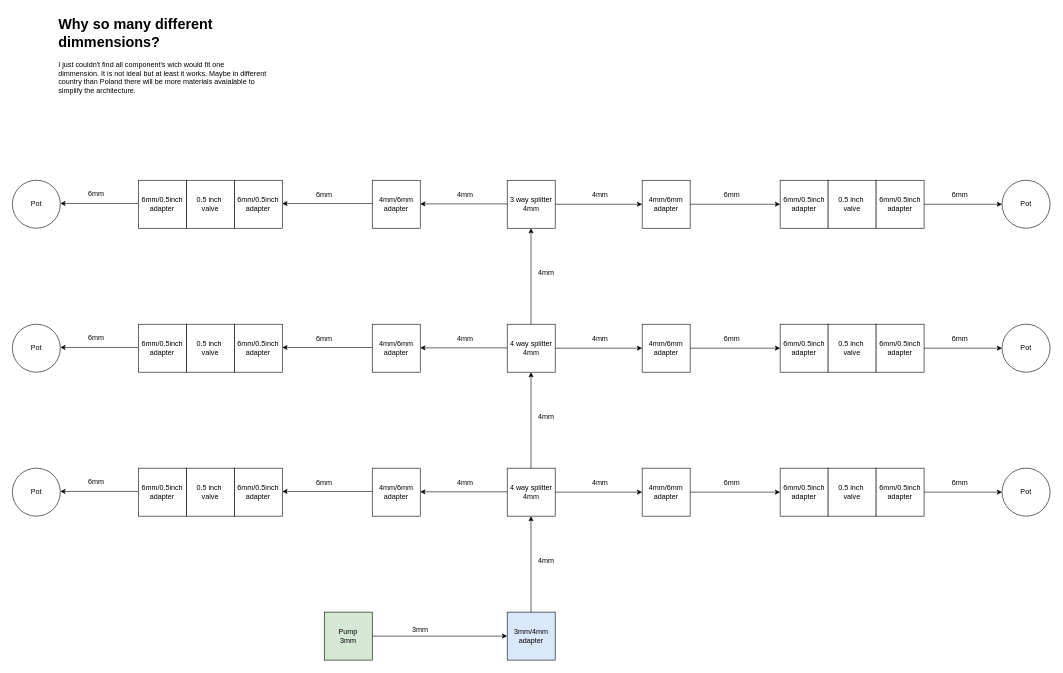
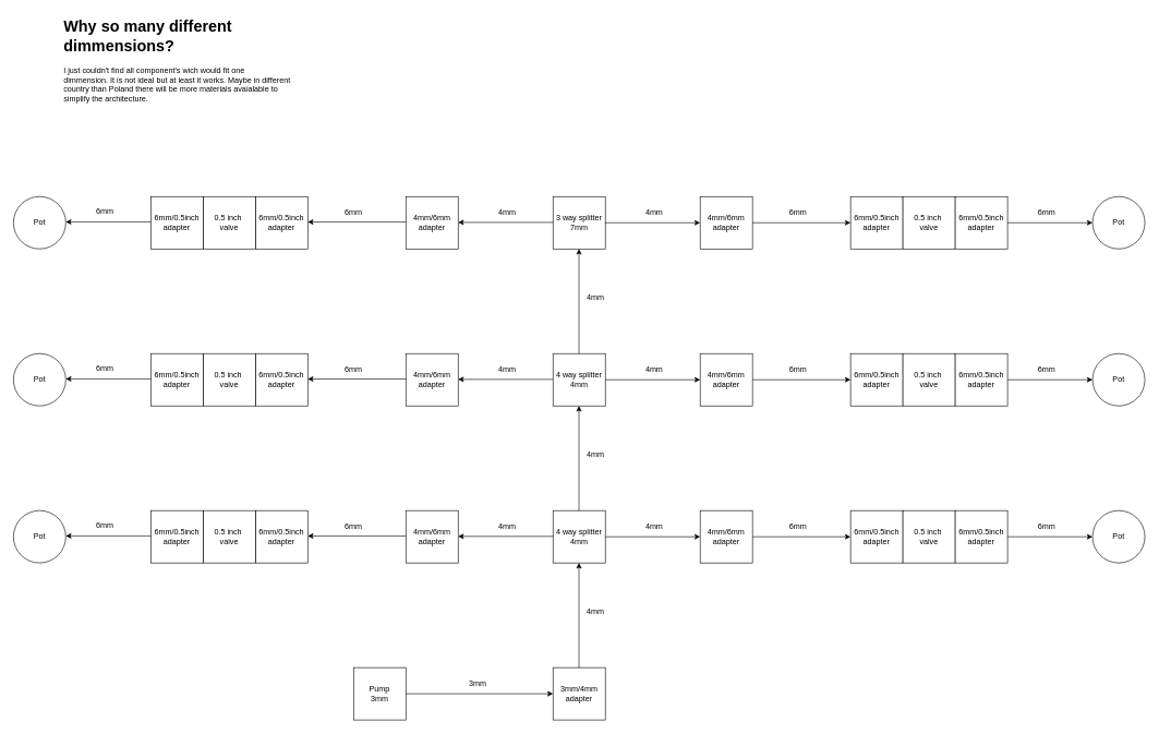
  <mxCell id="0" />
  <mxCell id="1" parent="0" />
- <mxCell id="2" value="Pump&lt;br&gt;3mm" style="whiteSpace=wrap;html=1;aspect=fixed;fillColor=#d5e8d4;" vertex="1" parent="1"><mxGeometry x="540" y="1020" width="80" height="80" as="geometry" /></mxCell>
+ <mxCell id="2" value="Pump&lt;br&gt;3mm" style="whiteSpace=wrap;html=1;aspect=fixed;" vertex="1" parent="1"><mxGeometry x="540" y="1020" width="80" height="80" as="geometry" /></mxCell>
  <mxCell id="3" value="" style="endArrow=classic;html=1;rounded=0;entryX=0;entryY=0.5;entryDx=0;entryDy=0;" edge="1" parent="1" target="4"><mxGeometry width="50" height="50" relative="1" as="geometry"><mxPoint x="620" y="1060" as="sourcePoint" /><mxPoint x="840" y="1060" as="targetPoint" /></mxGeometry></mxCell>
- <mxCell id="4" value="3mm/4mm&lt;div&gt;adapter&lt;/div&gt;" style="whiteSpace=wrap;html=1;aspect=fixed;fillColor=#dae8fc;" vertex="1" parent="1"><mxGeometry x="845" y="1020" width="80" height="80" as="geometry" /></mxCell>
- <mxCell id="5" value="3mm" style="text;html=1;align=center;verticalAlign=middle;whiteSpace=wrap;rounded=0;" vertex="1" parent="1"><mxGeometry x="670" y="1035" width="60" height="30" as="geometry" /></mxCell>
+ <mxCell id="4" value="3mm/4mm&lt;div&gt;adapter&lt;/div&gt;" style="whiteSpace=wrap;html=1;aspect=fixed;" vertex="1" parent="1"><mxGeometry x="845" y="1020" width="80" height="80" as="geometry" /></mxCell>
+ <mxCell id="5" value="3mm" style="text;html=1;align=center;verticalAlign=middle;whiteSpace=wrap;rounded=0;" vertex="1" parent="1"><mxGeometry x="700" y="1030" width="60" height="30" as="geometry" /></mxCell>
  <mxCell id="6" value="" style="endArrow=classic;html=1;rounded=0;" edge="1" parent="1"><mxGeometry width="50" height="50" relative="1" as="geometry"><mxPoint x="884.71" y="1020" as="sourcePoint" /><mxPoint x="884.71" y="860" as="targetPoint" /></mxGeometry></mxCell>
  <mxCell id="7" value="4mm" style="text;html=1;align=center;verticalAlign=middle;whiteSpace=wrap;rounded=0;" vertex="1" parent="1"><mxGeometry x="880" y="920" width="60" height="30" as="geometry" /></mxCell>
  <mxCell id="8" value="4 way splitter&lt;br&gt;4mm" style="whiteSpace=wrap;html=1;aspect=fixed;" vertex="1" parent="1"><mxGeometry x="845" y="780" width="80" height="80" as="geometry" /></mxCell>
  <mxCell id="9" value="" style="endArrow=classic;html=1;rounded=0;exitX=1;exitY=0.5;exitDx=0;exitDy=0;entryX=0;entryY=0.5;entryDx=0;entryDy=0;" edge="1" parent="1" source="8" target="10"><mxGeometry width="50" height="50" relative="1" as="geometry"><mxPoint x="930" y="820" as="sourcePoint" /><mxPoint x="980" y="820" as="targetPoint" /></mxGeometry></mxCell>
  <mxCell id="10" value="4mm/6mm&lt;div&gt;adapter&lt;/div&gt;" style="whiteSpace=wrap;html=1;aspect=fixed;" vertex="1" parent="1"><mxGeometry x="1070" y="780" width="80" height="80" as="geometry" /></mxCell>
  <mxCell id="11" value="4mm" style="text;html=1;align=center;verticalAlign=middle;whiteSpace=wrap;rounded=0;" vertex="1" parent="1"><mxGeometry x="970" y="790" width="60" height="30" as="geometry" /></mxCell>
  <mxCell id="12" value="" style="endArrow=classic;html=1;rounded=0;exitX=1;exitY=0.5;exitDx=0;exitDy=0;entryX=0;entryY=0.5;entryDx=0;entryDy=0;" edge="1" parent="1" target="22"><mxGeometry width="50" height="50" relative="1" as="geometry"><mxPoint x="1150" y="820" as="sourcePoint" /><mxPoint x="1295" y="820" as="targetPoint" /></mxGeometry></mxCell>
  <mxCell id="13" value="6mm" style="text;html=1;align=center;verticalAlign=middle;whiteSpace=wrap;rounded=0;" vertex="1" parent="1"><mxGeometry x="1190" y="790" width="60" height="30" as="geometry" /></mxCell>
  <mxCell id="14" value="" style="endArrow=classic;html=1;rounded=0;exitX=1;exitY=0.5;exitDx=0;exitDy=0;entryX=0;entryY=0.5;entryDx=0;entryDy=0;" edge="1" parent="1" source="24" target="15"><mxGeometry width="50" height="50" relative="1" as="geometry"><mxPoint x="1630" y="710.571" as="sourcePoint" /><mxPoint x="1500" y="650" as="targetPoint" /></mxGeometry></mxCell>
  <mxCell id="15" value="Pot" style="ellipse;whiteSpace=wrap;html=1;aspect=fixed;" vertex="1" parent="1"><mxGeometry x="1670" y="780" width="80" height="80" as="geometry" /></mxCell>
  <mxCell id="16" value="6mm" style="text;html=1;align=center;verticalAlign=middle;whiteSpace=wrap;rounded=0;" vertex="1" parent="1"><mxGeometry x="1570" y="788.86" width="60" height="30" as="geometry" /></mxCell>
  <mxCell id="17" value="" style="endArrow=none;html=1;rounded=0;exitX=1;exitY=0.5;exitDx=0;exitDy=0;entryX=0;entryY=0.5;entryDx=0;entryDy=0;startFill=1;startArrow=classic;" edge="1" parent="1"><mxGeometry width="50" height="50" relative="1" as="geometry"><mxPoint x="700" y="819.43" as="sourcePoint" /><mxPoint x="845" y="819.43" as="targetPoint" /></mxGeometry></mxCell>
  <mxCell id="18" value="4mm/6mm&lt;div&gt;adapter&lt;/div&gt;" style="whiteSpace=wrap;html=1;aspect=fixed;" vertex="1" parent="1"><mxGeometry x="620" y="780" width="80" height="80" as="geometry" /></mxCell>
  <mxCell id="19" value="4mm" style="text;html=1;align=center;verticalAlign=middle;whiteSpace=wrap;rounded=0;" vertex="1" parent="1"><mxGeometry x="745" y="789.43" width="60" height="30" as="geometry" /></mxCell>
  <mxCell id="20" value="" style="endArrow=none;html=1;rounded=0;exitX=1;exitY=0.5;exitDx=0;exitDy=0;entryX=0;entryY=0.5;entryDx=0;entryDy=0;startFill=1;startArrow=classic;" edge="1" parent="1"><mxGeometry width="50" height="50" relative="1" as="geometry"><mxPoint x="470" y="818.86" as="sourcePoint" /><mxPoint x="620" y="818.86" as="targetPoint" /></mxGeometry></mxCell>
  <mxCell id="21" value="6mm" style="text;html=1;align=center;verticalAlign=middle;whiteSpace=wrap;rounded=0;" vertex="1" parent="1"><mxGeometry x="510" y="788.86" width="60" height="30" as="geometry" /></mxCell>
  <mxCell id="22" value="6mm/0.5inch&lt;div&gt;adapter&lt;/div&gt;" style="whiteSpace=wrap;html=1;aspect=fixed;" vertex="1" parent="1"><mxGeometry x="1300" y="780" width="80" height="80" as="geometry" /></mxCell>
  <mxCell id="23" value="0.5 inch&amp;nbsp;&lt;div&gt;valve&lt;/div&gt;" style="whiteSpace=wrap;html=1;aspect=fixed;" vertex="1" parent="1"><mxGeometry x="1380" y="780" width="80" height="80" as="geometry" /></mxCell>
  <mxCell id="24" value="6mm/0.5inch&lt;div&gt;adapter&lt;/div&gt;" style="whiteSpace=wrap;html=1;aspect=fixed;" vertex="1" parent="1"><mxGeometry x="1460" y="780" width="80" height="80" as="geometry" /></mxCell>
  <mxCell id="25" value="Pot" style="ellipse;whiteSpace=wrap;html=1;aspect=fixed;" vertex="1" parent="1"><mxGeometry x="20" y="780" width="80" height="80" as="geometry" /></mxCell>
  <mxCell id="26" value="6mm/0.5inch&lt;div&gt;adapter&lt;/div&gt;" style="whiteSpace=wrap;html=1;aspect=fixed;" vertex="1" parent="1"><mxGeometry x="390" y="780" width="80" height="80" as="geometry" /></mxCell>
  <mxCell id="27" value="0.5 inch&amp;nbsp;&lt;div&gt;valve&lt;/div&gt;" style="whiteSpace=wrap;html=1;aspect=fixed;" vertex="1" parent="1"><mxGeometry x="310" y="780" width="80" height="80" as="geometry" /></mxCell>
  <mxCell id="28" value="6mm/0.5inch&lt;div&gt;adapter&lt;/div&gt;" style="whiteSpace=wrap;html=1;aspect=fixed;" vertex="1" parent="1"><mxGeometry x="230" y="780" width="80" height="80" as="geometry" /></mxCell>
  <mxCell id="29" value="" style="endArrow=none;html=1;rounded=0;exitX=1;exitY=0.5;exitDx=0;exitDy=0;entryX=0;entryY=0.5;entryDx=0;entryDy=0;startFill=1;startArrow=classic;" edge="1" parent="1"><mxGeometry width="50" height="50" relative="1" as="geometry"><mxPoint x="100" y="818.74" as="sourcePoint" /><mxPoint x="230" y="818.74" as="targetPoint" /></mxGeometry></mxCell>
  <mxCell id="30" value="6mm" style="text;html=1;align=center;verticalAlign=middle;whiteSpace=wrap;rounded=0;" vertex="1" parent="1"><mxGeometry x="130" y="787.6" width="60" height="30" as="geometry" /></mxCell>
  <mxCell id="31" value="" style="endArrow=classic;html=1;rounded=0;" edge="1" parent="1"><mxGeometry width="50" height="50" relative="1" as="geometry"><mxPoint x="884.71" y="780" as="sourcePoint" /><mxPoint x="884.71" y="620" as="targetPoint" /></mxGeometry></mxCell>
  <mxCell id="32" value="4mm" style="text;html=1;align=center;verticalAlign=middle;whiteSpace=wrap;rounded=0;" vertex="1" parent="1"><mxGeometry x="880" y="680" width="60" height="30" as="geometry" /></mxCell>
  <mxCell id="33" value="4 way splitter&lt;br&gt;4mm" style="whiteSpace=wrap;html=1;aspect=fixed;" vertex="1" parent="1"><mxGeometry x="845" y="540" width="80" height="80" as="geometry" /></mxCell>
  <mxCell id="34" value="" style="endArrow=classic;html=1;rounded=0;exitX=1;exitY=0.5;exitDx=0;exitDy=0;entryX=0;entryY=0.5;entryDx=0;entryDy=0;" edge="1" parent="1" source="33" target="35"><mxGeometry width="50" height="50" relative="1" as="geometry"><mxPoint x="930" y="580" as="sourcePoint" /><mxPoint x="980" y="580" as="targetPoint" /></mxGeometry></mxCell>
  <mxCell id="35" value="4mm/6mm&lt;div&gt;adapter&lt;/div&gt;" style="whiteSpace=wrap;html=1;aspect=fixed;" vertex="1" parent="1"><mxGeometry x="1070" y="540" width="80" height="80" as="geometry" /></mxCell>
  <mxCell id="36" value="4mm" style="text;html=1;align=center;verticalAlign=middle;whiteSpace=wrap;rounded=0;" vertex="1" parent="1"><mxGeometry x="970" y="550" width="60" height="30" as="geometry" /></mxCell>
  <mxCell id="37" value="" style="endArrow=classic;html=1;rounded=0;exitX=1;exitY=0.5;exitDx=0;exitDy=0;entryX=0;entryY=0.5;entryDx=0;entryDy=0;" edge="1" parent="1" target="47"><mxGeometry width="50" height="50" relative="1" as="geometry"><mxPoint x="1150" y="580" as="sourcePoint" /><mxPoint x="1295" y="580" as="targetPoint" /></mxGeometry></mxCell>
  <mxCell id="38" value="6mm" style="text;html=1;align=center;verticalAlign=middle;whiteSpace=wrap;rounded=0;" vertex="1" parent="1"><mxGeometry x="1190" y="550" width="60" height="30" as="geometry" /></mxCell>
  <mxCell id="39" value="" style="endArrow=classic;html=1;rounded=0;exitX=1;exitY=0.5;exitDx=0;exitDy=0;entryX=0;entryY=0.5;entryDx=0;entryDy=0;" edge="1" parent="1" source="49" target="40"><mxGeometry width="50" height="50" relative="1" as="geometry"><mxPoint x="1630" y="470.571" as="sourcePoint" /><mxPoint x="1500" y="410" as="targetPoint" /></mxGeometry></mxCell>
  <mxCell id="40" value="Pot" style="ellipse;whiteSpace=wrap;html=1;aspect=fixed;" vertex="1" parent="1"><mxGeometry x="1670" y="540" width="80" height="80" as="geometry" /></mxCell>
  <mxCell id="41" value="6mm" style="text;html=1;align=center;verticalAlign=middle;whiteSpace=wrap;rounded=0;" vertex="1" parent="1"><mxGeometry x="1570" y="548.86" width="60" height="30" as="geometry" /></mxCell>
  <mxCell id="42" value="" style="endArrow=none;html=1;rounded=0;exitX=1;exitY=0.5;exitDx=0;exitDy=0;entryX=0;entryY=0.5;entryDx=0;entryDy=0;startFill=1;startArrow=classic;" edge="1" parent="1"><mxGeometry width="50" height="50" relative="1" as="geometry"><mxPoint x="700" y="579.43" as="sourcePoint" /><mxPoint x="845" y="579.43" as="targetPoint" /></mxGeometry></mxCell>
  <mxCell id="43" value="4mm/6mm&lt;div&gt;adapter&lt;/div&gt;" style="whiteSpace=wrap;html=1;aspect=fixed;" vertex="1" parent="1"><mxGeometry x="620" y="540" width="80" height="80" as="geometry" /></mxCell>
  <mxCell id="44" value="4mm" style="text;html=1;align=center;verticalAlign=middle;whiteSpace=wrap;rounded=0;" vertex="1" parent="1"><mxGeometry x="745" y="549.43" width="60" height="30" as="geometry" /></mxCell>
  <mxCell id="45" value="" style="endArrow=none;html=1;rounded=0;exitX=1;exitY=0.5;exitDx=0;exitDy=0;entryX=0;entryY=0.5;entryDx=0;entryDy=0;startFill=1;startArrow=classic;" edge="1" parent="1"><mxGeometry width="50" height="50" relative="1" as="geometry"><mxPoint x="470" y="578.86" as="sourcePoint" /><mxPoint x="620" y="578.86" as="targetPoint" /></mxGeometry></mxCell>
  <mxCell id="46" value="6mm" style="text;html=1;align=center;verticalAlign=middle;whiteSpace=wrap;rounded=0;" vertex="1" parent="1"><mxGeometry x="510" y="548.86" width="60" height="30" as="geometry" /></mxCell>
  <mxCell id="47" value="6mm/0.5inch&lt;div&gt;adapter&lt;/div&gt;" style="whiteSpace=wrap;html=1;aspect=fixed;" vertex="1" parent="1"><mxGeometry x="1300" y="540" width="80" height="80" as="geometry" /></mxCell>
  <mxCell id="48" value="0.5 inch&amp;nbsp;&lt;div&gt;valve&lt;/div&gt;" style="whiteSpace=wrap;html=1;aspect=fixed;" vertex="1" parent="1"><mxGeometry x="1380" y="540" width="80" height="80" as="geometry" /></mxCell>
  <mxCell id="49" value="6mm/0.5inch&lt;div&gt;adapter&lt;/div&gt;" style="whiteSpace=wrap;html=1;aspect=fixed;" vertex="1" parent="1"><mxGeometry x="1460" y="540" width="80" height="80" as="geometry" /></mxCell>
  <mxCell id="50" value="Pot" style="ellipse;whiteSpace=wrap;html=1;aspect=fixed;" vertex="1" parent="1"><mxGeometry x="20" y="540" width="80" height="80" as="geometry" /></mxCell>
  <mxCell id="51" value="6mm/0.5inch&lt;div&gt;adapter&lt;/div&gt;" style="whiteSpace=wrap;html=1;aspect=fixed;" vertex="1" parent="1"><mxGeometry x="390" y="540" width="80" height="80" as="geometry" /></mxCell>
  <mxCell id="52" value="0.5 inch&amp;nbsp;&lt;div&gt;valve&lt;/div&gt;" style="whiteSpace=wrap;html=1;aspect=fixed;" vertex="1" parent="1"><mxGeometry x="310" y="540" width="80" height="80" as="geometry" /></mxCell>
  <mxCell id="53" value="6mm/0.5inch&lt;div&gt;adapter&lt;/div&gt;" style="whiteSpace=wrap;html=1;aspect=fixed;" vertex="1" parent="1"><mxGeometry x="230" y="540" width="80" height="80" as="geometry" /></mxCell>
  <mxCell id="54" value="" style="endArrow=none;html=1;rounded=0;exitX=1;exitY=0.5;exitDx=0;exitDy=0;entryX=0;entryY=0.5;entryDx=0;entryDy=0;startFill=1;startArrow=classic;" edge="1" parent="1"><mxGeometry width="50" height="50" relative="1" as="geometry"><mxPoint x="100" y="578.74" as="sourcePoint" /><mxPoint x="230" y="578.74" as="targetPoint" /></mxGeometry></mxCell>
  <mxCell id="55" value="6mm" style="text;html=1;align=center;verticalAlign=middle;whiteSpace=wrap;rounded=0;" vertex="1" parent="1"><mxGeometry x="130" y="547.6" width="60" height="30" as="geometry" /></mxCell>
- <mxCell id="56" value="3 way splitter&lt;br&gt;4mm" style="whiteSpace=wrap;html=1;aspect=fixed;" vertex="1" parent="1"><mxGeometry x="845" y="300" width="80" height="80" as="geometry" /></mxCell>
+ <mxCell id="56" value="3 way splitter&lt;br&gt;7mm" style="whiteSpace=wrap;html=1;aspect=fixed;" vertex="1" parent="1"><mxGeometry x="845" y="300" width="80" height="80" as="geometry" /></mxCell>
  <mxCell id="57" value="" style="endArrow=classic;html=1;rounded=0;exitX=1;exitY=0.5;exitDx=0;exitDy=0;entryX=0;entryY=0.5;entryDx=0;entryDy=0;" edge="1" parent="1" source="56" target="58"><mxGeometry width="50" height="50" relative="1" as="geometry"><mxPoint x="930" y="340" as="sourcePoint" /><mxPoint x="980" y="340" as="targetPoint" /></mxGeometry></mxCell>
  <mxCell id="58" value="4mm/6mm&lt;div&gt;adapter&lt;/div&gt;" style="whiteSpace=wrap;html=1;aspect=fixed;" vertex="1" parent="1"><mxGeometry x="1070" y="300" width="80" height="80" as="geometry" /></mxCell>
  <mxCell id="59" value="4mm" style="text;html=1;align=center;verticalAlign=middle;whiteSpace=wrap;rounded=0;" vertex="1" parent="1"><mxGeometry x="970" y="310" width="60" height="30" as="geometry" /></mxCell>
  <mxCell id="60" value="" style="endArrow=classic;html=1;rounded=0;exitX=1;exitY=0.5;exitDx=0;exitDy=0;entryX=0;entryY=0.5;entryDx=0;entryDy=0;" edge="1" parent="1" target="70"><mxGeometry width="50" height="50" relative="1" as="geometry"><mxPoint x="1150" y="340" as="sourcePoint" /><mxPoint x="1295" y="340" as="targetPoint" /></mxGeometry></mxCell>
  <mxCell id="61" value="6mm" style="text;html=1;align=center;verticalAlign=middle;whiteSpace=wrap;rounded=0;" vertex="1" parent="1"><mxGeometry x="1190" y="310" width="60" height="30" as="geometry" /></mxCell>
  <mxCell id="62" value="" style="endArrow=classic;html=1;rounded=0;exitX=1;exitY=0.5;exitDx=0;exitDy=0;entryX=0;entryY=0.5;entryDx=0;entryDy=0;" edge="1" parent="1" source="72" target="63"><mxGeometry width="50" height="50" relative="1" as="geometry"><mxPoint x="1630" y="230.571" as="sourcePoint" /><mxPoint x="1500" y="170" as="targetPoint" /></mxGeometry></mxCell>
  <mxCell id="63" value="Pot" style="ellipse;whiteSpace=wrap;html=1;aspect=fixed;" vertex="1" parent="1"><mxGeometry x="1670" y="300" width="80" height="80" as="geometry" /></mxCell>
  <mxCell id="64" value="6mm" style="text;html=1;align=center;verticalAlign=middle;whiteSpace=wrap;rounded=0;" vertex="1" parent="1"><mxGeometry x="1570" y="308.86" width="60" height="30" as="geometry" /></mxCell>
  <mxCell id="65" value="" style="endArrow=none;html=1;rounded=0;exitX=1;exitY=0.5;exitDx=0;exitDy=0;entryX=0;entryY=0.5;entryDx=0;entryDy=0;startFill=1;startArrow=classic;" edge="1" parent="1"><mxGeometry width="50" height="50" relative="1" as="geometry"><mxPoint x="700" y="339.43" as="sourcePoint" /><mxPoint x="845" y="339.43" as="targetPoint" /></mxGeometry></mxCell>
  <mxCell id="66" value="4mm/6mm&lt;div&gt;adapter&lt;/div&gt;" style="whiteSpace=wrap;html=1;aspect=fixed;" vertex="1" parent="1"><mxGeometry x="620" y="300" width="80" height="80" as="geometry" /></mxCell>
  <mxCell id="67" value="4mm" style="text;html=1;align=center;verticalAlign=middle;whiteSpace=wrap;rounded=0;" vertex="1" parent="1"><mxGeometry x="745" y="309.43" width="60" height="30" as="geometry" /></mxCell>
  <mxCell id="68" value="" style="endArrow=none;html=1;rounded=0;exitX=1;exitY=0.5;exitDx=0;exitDy=0;entryX=0;entryY=0.5;entryDx=0;entryDy=0;startFill=1;startArrow=classic;" edge="1" parent="1"><mxGeometry width="50" height="50" relative="1" as="geometry"><mxPoint x="470" y="338.86" as="sourcePoint" /><mxPoint x="620" y="338.86" as="targetPoint" /></mxGeometry></mxCell>
  <mxCell id="69" value="6mm" style="text;html=1;align=center;verticalAlign=middle;whiteSpace=wrap;rounded=0;" vertex="1" parent="1"><mxGeometry x="510" y="308.86" width="60" height="30" as="geometry" /></mxCell>
  <mxCell id="70" value="6mm/0.5inch&lt;div&gt;adapter&lt;/div&gt;" style="whiteSpace=wrap;html=1;aspect=fixed;" vertex="1" parent="1"><mxGeometry x="1300" y="300" width="80" height="80" as="geometry" /></mxCell>
  <mxCell id="71" value="0.5 inch&amp;nbsp;&lt;div&gt;valve&lt;/div&gt;" style="whiteSpace=wrap;html=1;aspect=fixed;" vertex="1" parent="1"><mxGeometry x="1380" y="300" width="80" height="80" as="geometry" /></mxCell>
  <mxCell id="72" value="6mm/0.5inch&lt;div&gt;adapter&lt;/div&gt;" style="whiteSpace=wrap;html=1;aspect=fixed;" vertex="1" parent="1"><mxGeometry x="1460" y="300" width="80" height="80" as="geometry" /></mxCell>
  <mxCell id="73" value="Pot" style="ellipse;whiteSpace=wrap;html=1;aspect=fixed;" vertex="1" parent="1"><mxGeometry x="20" y="300" width="80" height="80" as="geometry" /></mxCell>
  <mxCell id="74" value="6mm/0.5inch&lt;div&gt;adapter&lt;/div&gt;" style="whiteSpace=wrap;html=1;aspect=fixed;" vertex="1" parent="1"><mxGeometry x="390" y="300" width="80" height="80" as="geometry" /></mxCell>
  <mxCell id="75" value="0.5 inch&amp;nbsp;&lt;div&gt;valve&lt;/div&gt;" style="whiteSpace=wrap;html=1;aspect=fixed;" vertex="1" parent="1"><mxGeometry x="310" y="300" width="80" height="80" as="geometry" /></mxCell>
  <mxCell id="76" value="6mm/0.5inch&lt;div&gt;adapter&lt;/div&gt;" style="whiteSpace=wrap;html=1;aspect=fixed;" vertex="1" parent="1"><mxGeometry x="230" y="300" width="80" height="80" as="geometry" /></mxCell>
  <mxCell id="77" value="" style="endArrow=none;html=1;rounded=0;exitX=1;exitY=0.5;exitDx=0;exitDy=0;entryX=0;entryY=0.5;entryDx=0;entryDy=0;startFill=1;startArrow=classic;" edge="1" parent="1"><mxGeometry width="50" height="50" relative="1" as="geometry"><mxPoint x="100" y="338.74" as="sourcePoint" /><mxPoint x="230" y="338.74" as="targetPoint" /></mxGeometry></mxCell>
  <mxCell id="78" value="6mm" style="text;html=1;align=center;verticalAlign=middle;whiteSpace=wrap;rounded=0;" vertex="1" parent="1"><mxGeometry x="130" y="307.6" width="60" height="30" as="geometry" /></mxCell>
  <mxCell id="79" value="" style="endArrow=classic;html=1;rounded=0;" edge="1" parent="1"><mxGeometry width="50" height="50" relative="1" as="geometry"><mxPoint x="884.71" y="540" as="sourcePoint" /><mxPoint x="884.71" y="380" as="targetPoint" /></mxGeometry></mxCell>
  <mxCell id="80" value="4mm" style="text;html=1;align=center;verticalAlign=middle;whiteSpace=wrap;rounded=0;" vertex="1" parent="1"><mxGeometry x="880" y="440" width="60" height="30" as="geometry" /></mxCell>
  <mxCell id="81" value="&lt;h1 style=&quot;margin-top: 0px;&quot;&gt;Why so many different dimmensions?&lt;/h1&gt;&lt;div&gt;I just couldn't find all component's wich would fit one dimmension. It is not ideal but at least it works. Maybe in different country than Poland there will be more materials avaialable to simplify the architecture.&lt;/div&gt;" style="text;html=1;whiteSpace=wrap;overflow=hidden;rounded=0;" vertex="1" parent="1"><mxGeometry x="95" y="20" width="350" height="180" as="geometry" /></mxCell>
